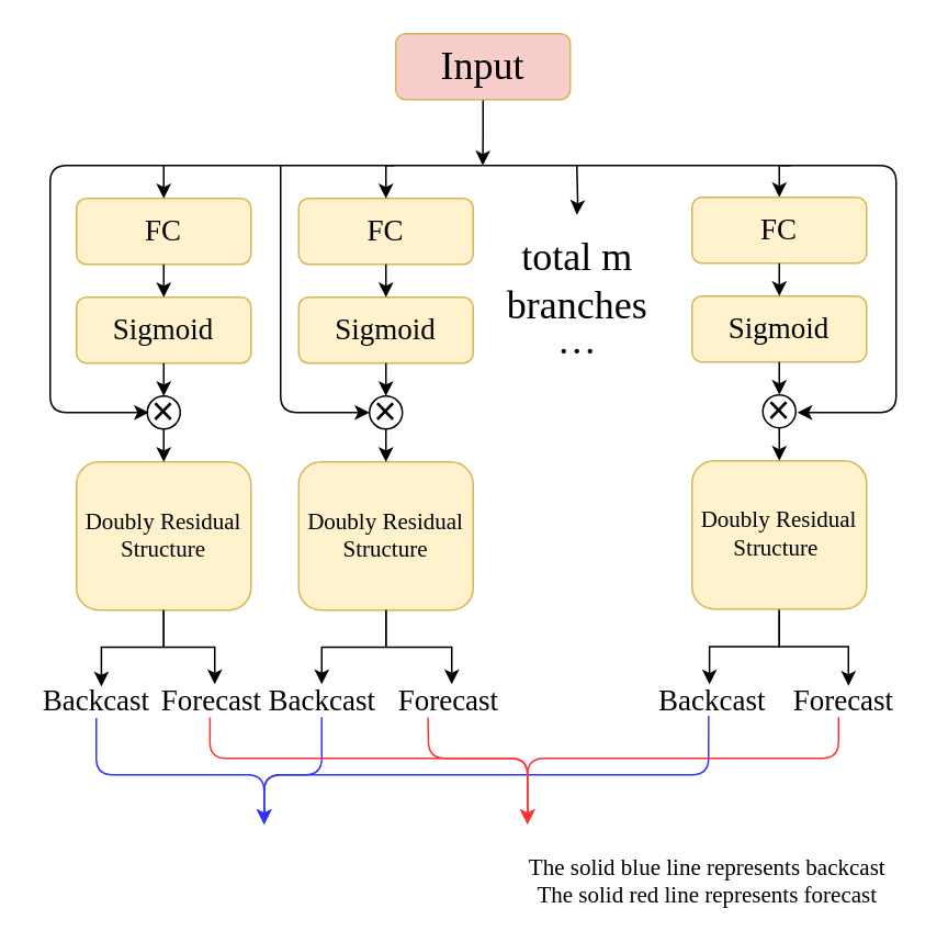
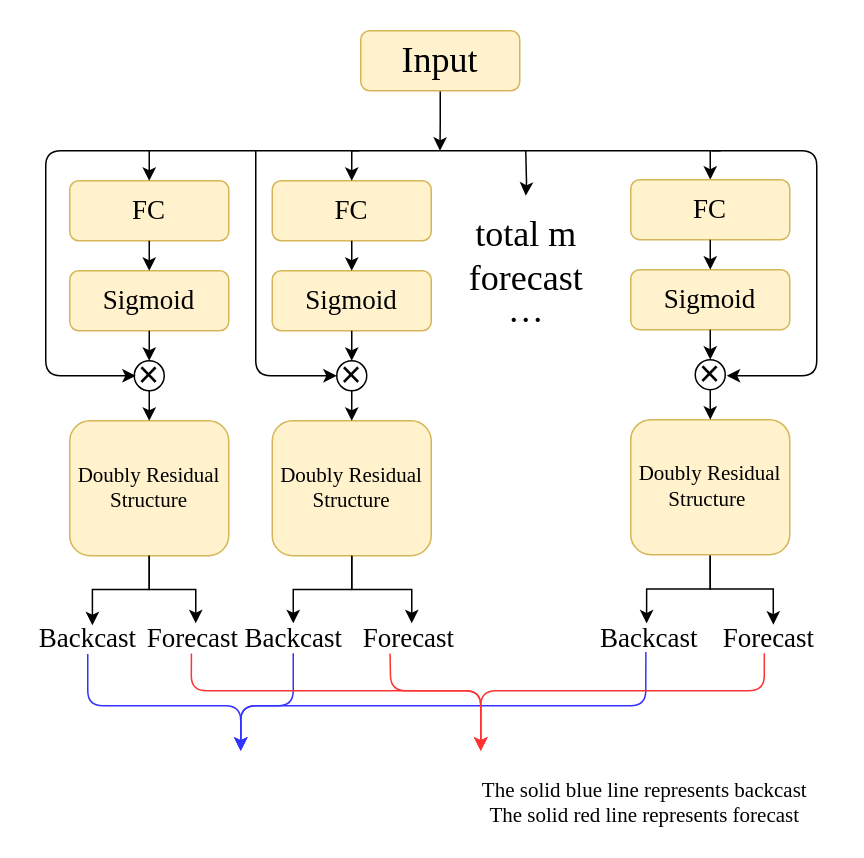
  <mxCell id="0" />
  <mxCell id="1" parent="0" />
  <mxCell id="2" style="edgeStyle=orthogonalEdgeStyle;rounded=0;orthogonalLoop=1;jettySize=auto;html=1;exitX=0.5;exitY=1;exitDx=0;exitDy=0;" edge="1" parent="1" source="3"><mxGeometry relative="1" as="geometry"><mxPoint x="292.833" y="100" as="targetPoint" /></mxGeometry></mxCell>
- <mxCell id="3" value="&lt;font style=&quot;font-size: 24px&quot; face=&quot;Times New Roman&quot;&gt;Input&lt;/font&gt;" style="rounded=1;whiteSpace=wrap;html=1;fillColor=#f8cecc;strokeColor=#d6b656;" vertex="1" parent="1"><mxGeometry x="240" y="20" width="106" height="40" as="geometry" /></mxCell>
+ <mxCell id="3" value="&lt;font style=&quot;font-size: 24px&quot; face=&quot;Times New Roman&quot;&gt;Input&lt;/font&gt;" style="rounded=1;whiteSpace=wrap;html=1;fillColor=#fff2cc;strokeColor=#d6b656;" vertex="1" parent="1"><mxGeometry x="240" y="20" width="106" height="40" as="geometry" /></mxCell>
  <mxCell id="4" value="" style="group" vertex="1" connectable="0" parent="1"><mxGeometry x="20" y="110" width="132" height="260" as="geometry" /></mxCell>
  <mxCell id="5" value="&lt;font style=&quot;font-size: 18px&quot; face=&quot;Times New Roman&quot;&gt;FC&lt;/font&gt;" style="rounded=1;whiteSpace=wrap;html=1;fillColor=#fff2cc;strokeColor=#d6b656;" vertex="1" parent="4"><mxGeometry x="26" y="10" width="106" height="40" as="geometry" /></mxCell>
  <mxCell id="6" value="&lt;font style=&quot;font-size: 14px&quot; face=&quot;Times New Roman&quot;&gt;Doubly Residual Structure&lt;/font&gt;" style="rounded=1;whiteSpace=wrap;html=1;fillColor=#fff2cc;strokeColor=#d6b656;" vertex="1" parent="4"><mxGeometry x="26" y="170" width="106" height="90" as="geometry" /></mxCell>
  <mxCell id="7" value="&lt;font style=&quot;font-size: 18px&quot; face=&quot;Times New Roman&quot;&gt;Sigmoid&lt;/font&gt;" style="rounded=1;whiteSpace=wrap;html=1;fillColor=#fff2cc;strokeColor=#d6b656;" vertex="1" parent="4"><mxGeometry x="26" y="70" width="106" height="40" as="geometry" /></mxCell>
  <mxCell id="8" style="edgeStyle=orthogonalEdgeStyle;rounded=0;orthogonalLoop=1;jettySize=auto;html=1;exitX=0.5;exitY=1;exitDx=0;exitDy=0;entryX=0.5;entryY=0;entryDx=0;entryDy=0;" edge="1" parent="4" source="5" target="7"><mxGeometry relative="1" as="geometry" /></mxCell>
  <mxCell id="9" style="edgeStyle=orthogonalEdgeStyle;rounded=0;orthogonalLoop=1;jettySize=auto;html=1;exitX=0.5;exitY=1;exitDx=0;exitDy=0;" edge="1" parent="4" source="10"><mxGeometry relative="1" as="geometry"><mxPoint x="79" y="170" as="targetPoint" /></mxGeometry></mxCell>
  <mxCell id="10" value="&lt;font style=&quot;font-size: 24px&quot;&gt;×&lt;/font&gt;" style="ellipse;whiteSpace=wrap;html=1;aspect=fixed;" vertex="1" parent="4"><mxGeometry x="69" y="130" width="20" height="20" as="geometry" /></mxCell>
  <mxCell id="11" style="edgeStyle=orthogonalEdgeStyle;rounded=0;orthogonalLoop=1;jettySize=auto;html=1;exitX=0.5;exitY=1;exitDx=0;exitDy=0;entryX=0.5;entryY=0;entryDx=0;entryDy=0;" edge="1" parent="4" source="7" target="10"><mxGeometry relative="1" as="geometry" /></mxCell>
  <mxCell id="12" style="edgeStyle=orthogonalEdgeStyle;rounded=0;orthogonalLoop=1;jettySize=auto;html=1;exitX=0.5;exitY=1;exitDx=0;exitDy=0;" edge="1" parent="4" source="6" target="6"><mxGeometry relative="1" as="geometry" /></mxCell>
  <mxCell id="13" value="" style="endArrow=classic;html=1;" edge="1" parent="1"><mxGeometry width="50" height="50" relative="1" as="geometry"><mxPoint x="480" y="100" as="sourcePoint" /><mxPoint x="90" y="250" as="targetPoint" /><Array as="points"><mxPoint x="30" y="100" /><mxPoint x="30" y="170" /><mxPoint x="30" y="250" /></Array></mxGeometry></mxCell>
  <mxCell id="14" style="edgeStyle=orthogonalEdgeStyle;rounded=0;orthogonalLoop=1;jettySize=auto;html=1;exitX=0.5;exitY=0;exitDx=0;exitDy=0;entryX=0.5;entryY=0;entryDx=0;entryDy=0;" edge="1" parent="1" target="15"><mxGeometry relative="1" as="geometry"><mxPoint x="473" y="100" as="sourcePoint" /></mxGeometry></mxCell>
  <mxCell id="15" value="&lt;font style=&quot;font-size: 18px&quot; face=&quot;Times New Roman&quot;&gt;FC&lt;/font&gt;" style="rounded=1;whiteSpace=wrap;html=1;fillColor=#fff2cc;strokeColor=#d6b656;" vertex="1" parent="1"><mxGeometry x="420" y="119.31" width="106" height="40" as="geometry" /></mxCell>
  <mxCell id="16" style="edgeStyle=orthogonalEdgeStyle;rounded=0;orthogonalLoop=1;jettySize=auto;html=1;entryX=0.482;entryY=0.007;entryDx=0;entryDy=0;entryPerimeter=0;" edge="1" parent="1" source="18" target="46"><mxGeometry relative="1" as="geometry" /></mxCell>
  <mxCell id="17" style="edgeStyle=orthogonalEdgeStyle;rounded=0;orthogonalLoop=1;jettySize=auto;html=1;exitX=0.5;exitY=1;exitDx=0;exitDy=0;entryX=0.513;entryY=0.047;entryDx=0;entryDy=0;entryPerimeter=0;" edge="1" parent="1" source="18" target="47"><mxGeometry relative="1" as="geometry" /></mxCell>
  <mxCell id="18" value="&lt;font style=&quot;font-size: 14px&quot; face=&quot;Times New Roman&quot;&gt;Doubly Residual Structure&amp;nbsp;&lt;/font&gt;" style="rounded=1;whiteSpace=wrap;html=1;fillColor=#fff2cc;strokeColor=#d6b656;" vertex="1" parent="1"><mxGeometry x="420" y="279.31" width="106" height="90" as="geometry" /></mxCell>
  <mxCell id="19" value="&lt;font style=&quot;font-size: 18px&quot; face=&quot;Times New Roman&quot;&gt;Sigmoid&lt;/font&gt;" style="rounded=1;whiteSpace=wrap;html=1;fillColor=#fff2cc;strokeColor=#d6b656;" vertex="1" parent="1"><mxGeometry x="420" y="179.31" width="106" height="40" as="geometry" /></mxCell>
  <mxCell id="20" style="edgeStyle=orthogonalEdgeStyle;rounded=0;orthogonalLoop=1;jettySize=auto;html=1;exitX=0.5;exitY=1;exitDx=0;exitDy=0;entryX=0.5;entryY=0;entryDx=0;entryDy=0;" edge="1" parent="1" source="15" target="19"><mxGeometry relative="1" as="geometry" /></mxCell>
  <mxCell id="21" style="edgeStyle=orthogonalEdgeStyle;rounded=0;orthogonalLoop=1;jettySize=auto;html=1;exitX=0.5;exitY=1;exitDx=0;exitDy=0;" edge="1" parent="1" source="22"><mxGeometry relative="1" as="geometry"><mxPoint x="473" y="279.31" as="targetPoint" /></mxGeometry></mxCell>
  <mxCell id="22" value="&lt;font style=&quot;font-size: 24px&quot;&gt;×&lt;/font&gt;" style="ellipse;whiteSpace=wrap;html=1;aspect=fixed;" vertex="1" parent="1"><mxGeometry x="463" y="239.31" width="20" height="20" as="geometry" /></mxCell>
  <mxCell id="23" style="edgeStyle=orthogonalEdgeStyle;rounded=0;orthogonalLoop=1;jettySize=auto;html=1;exitX=0.5;exitY=1;exitDx=0;exitDy=0;entryX=0.5;entryY=0;entryDx=0;entryDy=0;" edge="1" parent="1" source="19" target="22"><mxGeometry relative="1" as="geometry" /></mxCell>
  <mxCell id="24" style="edgeStyle=orthogonalEdgeStyle;rounded=0;orthogonalLoop=1;jettySize=auto;html=1;exitX=0.5;exitY=1;exitDx=0;exitDy=0;" edge="1" parent="1" source="18" target="18"><mxGeometry relative="1" as="geometry" /></mxCell>
  <mxCell id="25" value="" style="endArrow=classic;html=1;" edge="1" parent="1"><mxGeometry width="50" height="50" relative="1" as="geometry"><mxPoint x="474" y="100" as="sourcePoint" /><mxPoint x="484" y="250" as="targetPoint" /><Array as="points"><mxPoint x="544" y="100" /><mxPoint x="544" y="171" /><mxPoint x="544" y="250" /></Array></mxGeometry></mxCell>
  <mxCell id="26" style="edgeStyle=orthogonalEdgeStyle;rounded=0;orthogonalLoop=1;jettySize=auto;html=1;exitX=0.5;exitY=0;exitDx=0;exitDy=0;entryX=0.5;entryY=0;entryDx=0;entryDy=0;" edge="1" parent="1" target="5"><mxGeometry relative="1" as="geometry"><mxPoint x="99" y="100" as="sourcePoint" /></mxGeometry></mxCell>
  <mxCell id="27" value="&lt;font style=&quot;font-size: 18px&quot; face=&quot;Times New Roman&quot;&gt;Backcast&amp;nbsp;&lt;/font&gt;" style="text;html=1;align=center;verticalAlign=middle;resizable=0;points=[];autosize=1;" vertex="1" parent="1"><mxGeometry x="20" y="415" width="80" height="20" as="geometry" /></mxCell>
  <mxCell id="28" value="" style="group" vertex="1" connectable="0" parent="1"><mxGeometry x="155" y="110" width="132" height="260" as="geometry" /></mxCell>
  <mxCell id="29" value="&lt;font style=&quot;font-size: 18px&quot; face=&quot;Times New Roman&quot;&gt;FC&lt;/font&gt;" style="rounded=1;whiteSpace=wrap;html=1;fillColor=#fff2cc;strokeColor=#d6b656;" vertex="1" parent="28"><mxGeometry x="26" y="10" width="106" height="40" as="geometry" /></mxCell>
  <mxCell id="30" value="&lt;font style=&quot;font-size: 14px&quot; face=&quot;Times New Roman&quot;&gt;Doubly Residual Structure&lt;/font&gt;" style="rounded=1;whiteSpace=wrap;html=1;fillColor=#fff2cc;strokeColor=#d6b656;" vertex="1" parent="28"><mxGeometry x="26" y="170" width="106" height="90" as="geometry" /></mxCell>
  <mxCell id="31" value="&lt;font style=&quot;font-size: 18px&quot; face=&quot;Times New Roman&quot;&gt;Sigmoid&lt;/font&gt;" style="rounded=1;whiteSpace=wrap;html=1;fillColor=#fff2cc;strokeColor=#d6b656;" vertex="1" parent="28"><mxGeometry x="26" y="70" width="106" height="40" as="geometry" /></mxCell>
  <mxCell id="32" style="edgeStyle=orthogonalEdgeStyle;rounded=0;orthogonalLoop=1;jettySize=auto;html=1;exitX=0.5;exitY=1;exitDx=0;exitDy=0;entryX=0.5;entryY=0;entryDx=0;entryDy=0;" edge="1" parent="28" source="29" target="31"><mxGeometry relative="1" as="geometry" /></mxCell>
  <mxCell id="33" style="edgeStyle=orthogonalEdgeStyle;rounded=0;orthogonalLoop=1;jettySize=auto;html=1;exitX=0.5;exitY=1;exitDx=0;exitDy=0;" edge="1" parent="28" source="34"><mxGeometry relative="1" as="geometry"><mxPoint x="79" y="170" as="targetPoint" /></mxGeometry></mxCell>
  <mxCell id="34" value="&lt;font style=&quot;font-size: 24px&quot;&gt;×&lt;/font&gt;" style="ellipse;whiteSpace=wrap;html=1;aspect=fixed;" vertex="1" parent="28"><mxGeometry x="69" y="130" width="20" height="20" as="geometry" /></mxCell>
  <mxCell id="35" style="edgeStyle=orthogonalEdgeStyle;rounded=0;orthogonalLoop=1;jettySize=auto;html=1;exitX=0.5;exitY=1;exitDx=0;exitDy=0;entryX=0.5;entryY=0;entryDx=0;entryDy=0;" edge="1" parent="28" source="31" target="34"><mxGeometry relative="1" as="geometry" /></mxCell>
  <mxCell id="36" style="edgeStyle=orthogonalEdgeStyle;rounded=0;orthogonalLoop=1;jettySize=auto;html=1;exitX=0.5;exitY=1;exitDx=0;exitDy=0;" edge="1" parent="28" source="30" target="30"><mxGeometry relative="1" as="geometry" /></mxCell>
  <mxCell id="37" style="edgeStyle=orthogonalEdgeStyle;rounded=0;orthogonalLoop=1;jettySize=auto;html=1;exitX=0.5;exitY=0;exitDx=0;exitDy=0;entryX=0.5;entryY=0;entryDx=0;entryDy=0;" edge="1" parent="1" target="29"><mxGeometry relative="1" as="geometry"><mxPoint x="239" y="100" as="sourcePoint" /></mxGeometry></mxCell>
  <mxCell id="38" value="&lt;font style=&quot;font-size: 18px&quot; face=&quot;Times New Roman&quot;&gt;Backcast&lt;/font&gt;" style="text;html=1;align=center;verticalAlign=middle;resizable=0;points=[];autosize=1;" vertex="1" parent="1"><mxGeometry x="155" y="415" width="80" height="20" as="geometry" /></mxCell>
  <mxCell id="39" value="" style="endArrow=classic;html=1;entryX=0;entryY=0.5;entryDx=0;entryDy=0;" edge="1" parent="1" target="34"><mxGeometry width="50" height="50" relative="1" as="geometry"><mxPoint x="170" y="100" as="sourcePoint" /><mxPoint x="300" y="110" as="targetPoint" /><Array as="points"><mxPoint x="170" y="250" /></Array></mxGeometry></mxCell>
  <mxCell id="40" style="edgeStyle=orthogonalEdgeStyle;rounded=0;orthogonalLoop=1;jettySize=auto;html=1;" edge="1" parent="1" target="41"><mxGeometry relative="1" as="geometry"><mxPoint x="350" y="120" as="targetPoint" /><mxPoint x="350" y="100" as="sourcePoint" /></mxGeometry></mxCell>
- <mxCell id="41" value="&lt;font style=&quot;font-size: 24px&quot; face=&quot;Times New Roman&quot;&gt;&lt;br&gt;total m&lt;br&gt;branches&lt;br&gt;···&lt;br&gt;&lt;/font&gt;" style="text;html=1;align=center;verticalAlign=middle;resizable=0;points=[];autosize=1;" vertex="1" parent="1"><mxGeometry x="300" y="130" width="100" height="80" as="geometry" /></mxCell>
+ <mxCell id="41" value="&lt;font style=&quot;font-size: 24px&quot; face=&quot;Times New Roman&quot;&gt;&lt;br&gt;total m&lt;br&gt;forecast&lt;br&gt;···&lt;br&gt;&lt;/font&gt;" style="text;html=1;align=center;verticalAlign=middle;resizable=0;points=[];autosize=1;" vertex="1" parent="1"><mxGeometry x="300" y="130" width="100" height="80" as="geometry" /></mxCell>
  <mxCell id="42" style="edgeStyle=orthogonalEdgeStyle;rounded=0;orthogonalLoop=1;jettySize=auto;html=1;exitX=0.5;exitY=1;exitDx=0;exitDy=0;" edge="1" parent="1" source="30" target="38"><mxGeometry relative="1" as="geometry" /></mxCell>
  <mxCell id="43" value="&lt;font style=&quot;font-size: 18px&quot; face=&quot;Times New Roman&quot;&gt;Forecast&amp;nbsp;&lt;/font&gt;" style="text;html=1;align=center;verticalAlign=middle;resizable=0;points=[];autosize=1;" vertex="1" parent="1"><mxGeometry x="234" y="415" width="80" height="20" as="geometry" /></mxCell>
  <mxCell id="44" style="edgeStyle=orthogonalEdgeStyle;rounded=0;orthogonalLoop=1;jettySize=auto;html=1;exitX=0.5;exitY=1;exitDx=0;exitDy=0;" edge="1" parent="1" source="30" target="43"><mxGeometry relative="1" as="geometry" /></mxCell>
  <mxCell id="45" style="edgeStyle=orthogonalEdgeStyle;rounded=0;orthogonalLoop=1;jettySize=auto;html=1;exitX=0.5;exitY=1;exitDx=0;exitDy=0;" edge="1" parent="1"><mxGeometry relative="1" as="geometry"><mxPoint x="474" y="385" as="sourcePoint" /><mxPoint x="474" y="385" as="targetPoint" /></mxGeometry></mxCell>
  <mxCell id="46" value="&lt;font style=&quot;font-size: 18px&quot; face=&quot;Times New Roman&quot;&gt;Backcast&lt;/font&gt;" style="text;html=1;align=center;verticalAlign=middle;resizable=0;points=[];autosize=1;" vertex="1" parent="1"><mxGeometry x="392" y="415" width="80" height="20" as="geometry" /></mxCell>
  <mxCell id="47" value="&lt;font style=&quot;font-size: 18px&quot; face=&quot;Times New Roman&quot;&gt;Forecast&amp;nbsp;&lt;/font&gt;" style="text;html=1;align=center;verticalAlign=middle;resizable=0;points=[];autosize=1;" vertex="1" parent="1"><mxGeometry x="474" y="415" width="80" height="20" as="geometry" /></mxCell>
  <mxCell id="48" value="&lt;font style=&quot;font-size: 18px&quot; face=&quot;Times New Roman&quot;&gt;Forecast&amp;nbsp;&lt;/font&gt;" style="text;html=1;align=center;verticalAlign=middle;resizable=0;points=[];autosize=1;" vertex="1" parent="1"><mxGeometry x="90" y="415" width="80" height="20" as="geometry" /></mxCell>
  <mxCell id="49" style="edgeStyle=orthogonalEdgeStyle;rounded=0;orthogonalLoop=1;jettySize=auto;html=1;exitX=0.5;exitY=1;exitDx=0;exitDy=0;entryX=0.514;entryY=0.067;entryDx=0;entryDy=0;entryPerimeter=0;" edge="1" parent="1" source="6" target="27"><mxGeometry relative="1" as="geometry" /></mxCell>
  <mxCell id="50" style="edgeStyle=orthogonalEdgeStyle;rounded=0;orthogonalLoop=1;jettySize=auto;html=1;exitX=0.5;exitY=1;exitDx=0;exitDy=0;" edge="1" parent="1" source="6" target="48"><mxGeometry relative="1" as="geometry" /></mxCell>
  <mxCell id="51" value="" style="endArrow=classic;html=1;exitX=0.475;exitY=1.021;exitDx=0;exitDy=0;exitPerimeter=0;strokeColor=#3333FF;" edge="1" parent="1" source="27"><mxGeometry width="50" height="50" relative="1" as="geometry"><mxPoint x="230" y="480" as="sourcePoint" /><mxPoint x="160" y="500" as="targetPoint" /><Array as="points"><mxPoint x="58" y="470" /><mxPoint x="160" y="470" /></Array></mxGeometry></mxCell>
  <mxCell id="52" value="" style="endArrow=classic;html=1;strokeColor=#3333FF;" edge="1" parent="1" source="38"><mxGeometry width="50" height="50" relative="1" as="geometry"><mxPoint x="230" y="480" as="sourcePoint" /><mxPoint x="160" y="500" as="targetPoint" /><Array as="points"><mxPoint x="195" y="470" /><mxPoint x="160" y="470" /></Array></mxGeometry></mxCell>
  <mxCell id="53" value="" style="endArrow=classic;html=1;exitX=0.476;exitY=0.96;exitDx=0;exitDy=0;exitPerimeter=0;strokeColor=#3333FF;" edge="1" parent="1" source="46"><mxGeometry width="50" height="50" relative="1" as="geometry"><mxPoint x="430" y="440" as="sourcePoint" /><mxPoint x="160" y="500" as="targetPoint" /><Array as="points"><mxPoint x="430" y="470" /><mxPoint x="160" y="470" /></Array></mxGeometry></mxCell>
  <mxCell id="54" value="" style="endArrow=classic;html=1;exitX=0.464;exitY=1.01;exitDx=0;exitDy=0;exitPerimeter=0;strokeColor=#FF3333;" edge="1" parent="1" source="48"><mxGeometry width="50" height="50" relative="1" as="geometry"><mxPoint x="120" y="460" as="sourcePoint" /><mxPoint x="320" y="500" as="targetPoint" /><Array as="points"><mxPoint x="127" y="460" /><mxPoint x="320" y="460" /></Array></mxGeometry></mxCell>
  <mxCell id="55" value="" style="endArrow=classic;html=1;exitX=0.319;exitY=1.006;exitDx=0;exitDy=0;exitPerimeter=0;strokeColor=#FF3333;" edge="1" parent="1" source="43"><mxGeometry width="50" height="50" relative="1" as="geometry"><mxPoint x="230" y="400" as="sourcePoint" /><mxPoint x="320" y="500" as="targetPoint" /><Array as="points"><mxPoint x="260" y="460" /><mxPoint x="320" y="460" /></Array></mxGeometry></mxCell>
  <mxCell id="56" value="" style="endArrow=classic;html=1;exitX=0.438;exitY=1;exitDx=0;exitDy=0;exitPerimeter=0;strokeColor=#FF3333;" edge="1" parent="1" source="47"><mxGeometry width="50" height="50" relative="1" as="geometry"><mxPoint x="310" y="440" as="sourcePoint" /><mxPoint x="320" y="500" as="targetPoint" /><Array as="points"><mxPoint x="509" y="460" /><mxPoint x="320" y="460" /></Array></mxGeometry></mxCell>
  <mxCell id="57" value="&lt;font style=&quot;font-size: 14px&quot; face=&quot;Times New Roman&quot;&gt;The solid blue line represents backcast&lt;br&gt;The solid red line represents forecast&lt;/font&gt;" style="text;html=1;align=center;verticalAlign=middle;resizable=0;points=[];autosize=1;" vertex="1" parent="1"><mxGeometry x="304" y="520" width="250" height="30" as="geometry" /></mxCell>
